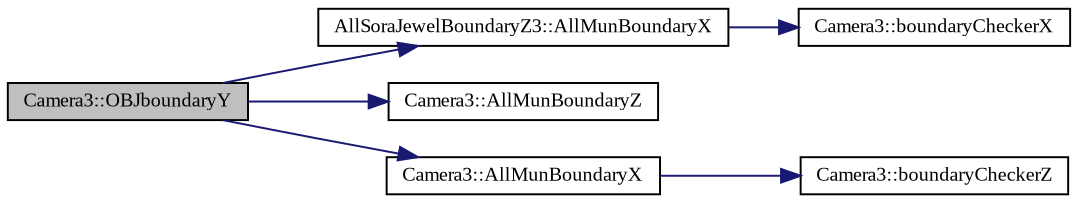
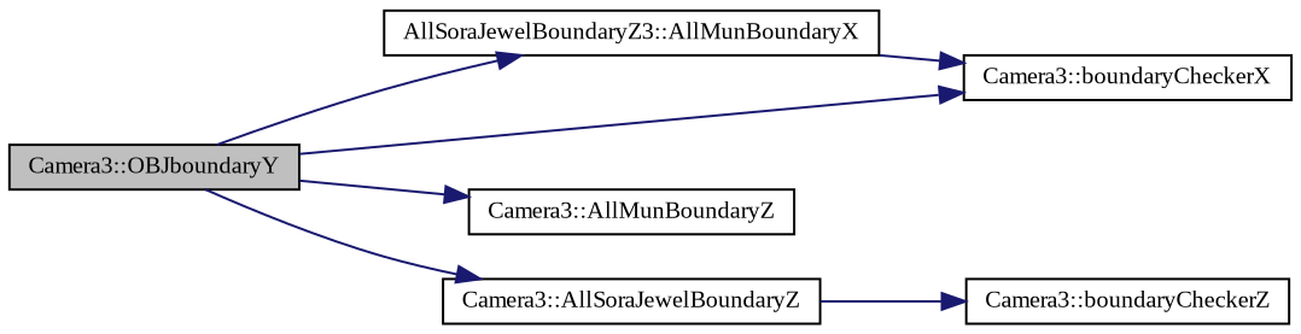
  digraph {
    fontname="Liberation Serif"
    rankdir=LR
    node [color=black fontname="Liberation Serif" fontsize=10 shape=record]
    edge [color=midnightblue fontname="Liberation Serif" fontsize=10 labelfontname=Helvetica labelfontsize=10 style=solid]
    n1 [fillcolor=grey75 fontcolor=black height=0.2 label="Camera3::OBJboundaryY" style=filled width=0.4]
    n2 [height=0.2 label="AllSoraJewelBoundaryZ3::AllMunBoundaryX" width=0.4]
    n3 [height=0.2 label="Camera3::boundaryCheckerX" width=0.4]
    n4 [height=0.2 label="Camera3::AllMunBoundaryZ" width=0.4]
-   n5 [height=0.2 label="Camera3::AllMunBoundaryX" width=0.4]
+   n5 [height=0.2 label="Camera3::AllSoraJewelBoundaryZ" width=0.4]
    n6 [height=0.2 label="Camera3::boundaryCheckerZ" width=0.4]
    n1 -> n2
+   n1 -> n3
    n1 -> n4
    n1 -> n5
    n2 -> n3
    n5 -> n6
  }
